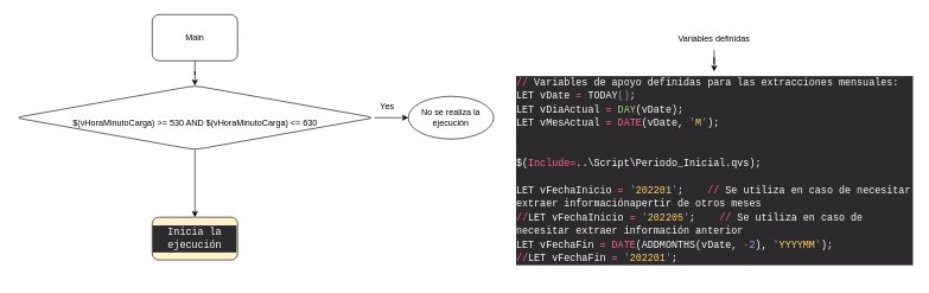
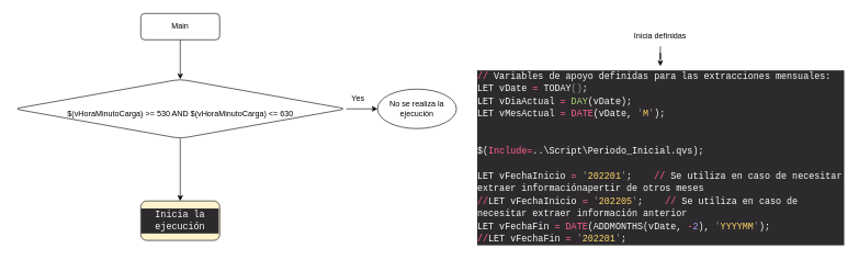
  <mxCell id="0" />
  <mxCell id="1" parent="0" />
  <mxCell id="2" value="" style="edgeStyle=orthogonalEdgeStyle;rounded=0;orthogonalLoop=1;jettySize=auto;html=1;" edge="1" parent="1" source="3" target="6"><mxGeometry relative="1" as="geometry" /></mxCell>
- <mxCell id="3" value="Main" style="rounded=1;whiteSpace=wrap;html=1;fontSize=12;glass=0;strokeWidth=1;shadow=0;" parent="1" vertex="1"><mxGeometry x="213" y="20" width="120" height="65" as="geometry" /></mxCell>
+ <mxCell id="3" value="Main" style="rounded=1;whiteSpace=wrap;html=1;fontSize=12;glass=0;strokeWidth=1;shadow=0;" parent="1" vertex="1"><mxGeometry x="213" y="20" width="120" height="40" as="geometry" /></mxCell>
  <mxCell id="4" value="" style="edgeStyle=orthogonalEdgeStyle;rounded=0;orthogonalLoop=1;jettySize=auto;html=1;" edge="1" parent="1" source="6" target="10"><mxGeometry relative="1" as="geometry" /></mxCell>
  <mxCell id="5" value="" style="edgeStyle=orthogonalEdgeStyle;rounded=0;orthogonalLoop=1;jettySize=auto;html=1;" edge="1" parent="1" source="6" target="12"><mxGeometry relative="1" as="geometry" /></mxCell>
  <mxCell id="6" value="&lt;div&gt;&lt;br&gt;&lt;/div&gt;&lt;div&gt;$(vHoraMinutoCarga) &amp;gt;= 530 AND $(vHoraMinutoCarga) &amp;lt;= 630&lt;/div&gt;" style="rhombus;whiteSpace=wrap;html=1;rounded=1;glass=0;strokeWidth=1;shadow=0;" vertex="1" parent="1"><mxGeometry x="20.5" y="120" width="505" height="90" as="geometry" /></mxCell>
  <mxCell id="7" value="&lt;div style=&quot;color: rgb(252, 252, 250); background-color: rgb(45, 42, 46); font-family: Consolas, &amp;quot;Courier New&amp;quot;, monospace; font-weight: normal; font-size: 14px; line-height: 19px;&quot;&gt;&lt;div&gt;&lt;span style=&quot;color: #ff6188;&quot;&gt;//&lt;/span&gt;&lt;span style=&quot;color: #fcfcfa;&quot;&gt; Variables de apoyo definidas para las extracciones mensuales: &lt;/span&gt;&lt;/div&gt;&lt;div&gt;&lt;span style=&quot;color: #fcfcfa;&quot;&gt;LET vDate &lt;/span&gt;&lt;span style=&quot;color: #ff6188;&quot;&gt;=&lt;/span&gt;&lt;span style=&quot;color: #fcfcfa;&quot;&gt; TODAY&lt;/span&gt;&lt;span style=&quot;color: #939293;&quot;&gt;()&lt;/span&gt;&lt;span style=&quot;color: #fcfcfa;&quot;&gt;;&lt;/span&gt;&lt;/div&gt;&lt;div&gt;&lt;span style=&quot;color: #fcfcfa;&quot;&gt;LET vDiaActual &lt;/span&gt;&lt;span style=&quot;color: #ff6188;&quot;&gt;=&lt;/span&gt;&lt;span style=&quot;color: #fcfcfa;&quot;&gt; &lt;/span&gt;&lt;span style=&quot;color: #a9dc76;&quot;&gt;DAY&lt;/span&gt;&lt;span style=&quot;color: #fcfcfa;&quot;&gt;(vDate);&lt;/span&gt;&lt;/div&gt;&lt;div&gt;&lt;span style=&quot;color: #fcfcfa;&quot;&gt;LET vMesActual &lt;/span&gt;&lt;span style=&quot;color: #ff6188;&quot;&gt;=&lt;/span&gt;&lt;span style=&quot;color: #fcfcfa;&quot;&gt; &lt;/span&gt;&lt;span style=&quot;color: #ff6188;&quot;&gt;DATE&lt;/span&gt;&lt;span style=&quot;color: #fcfcfa;&quot;&gt;(vDate, &lt;/span&gt;&lt;span style=&quot;color: #939293;&quot;&gt;'&lt;/span&gt;&lt;span style=&quot;color: #ffd866;&quot;&gt;M&lt;/span&gt;&lt;span style=&quot;color: #939293;&quot;&gt;'&lt;/span&gt;&lt;span style=&quot;color: #fcfcfa;&quot;&gt;);&lt;/span&gt;&lt;/div&gt;&lt;br&gt;&lt;br&gt;&lt;div&gt;&lt;span style=&quot;color: #fcfcfa;&quot;&gt;$(&lt;/span&gt;&lt;span style=&quot;color: #ff6188;&quot;&gt;Include=&lt;/span&gt;&lt;span style=&quot;color: #fcfcfa;&quot;&gt;..\Script\Periodo_Inicial.qvs); &lt;/span&gt;&lt;/div&gt;&lt;br&gt;&lt;div&gt;&lt;span style=&quot;color: #fcfcfa;&quot;&gt;LET vFechaInicio &lt;/span&gt;&lt;span style=&quot;color: #ff6188;&quot;&gt;=&lt;/span&gt;&lt;span style=&quot;color: #fcfcfa;&quot;&gt; &lt;/span&gt;&lt;span style=&quot;color: #939293;&quot;&gt;'&lt;/span&gt;&lt;span style=&quot;color: #ffd866;&quot;&gt;202201&lt;/span&gt;&lt;span style=&quot;color: #939293;&quot;&gt;'&lt;/span&gt;&lt;span style=&quot;color: #fcfcfa;&quot;&gt;; &amp;nbsp; &amp;nbsp;&lt;/span&gt;&lt;span style=&quot;color: #ff6188;&quot;&gt;//&lt;/span&gt;&lt;span style=&quot;color: #fcfcfa;&quot;&gt; Se utiliza en caso de necesitar extraer informaciónapertir de otros meses&lt;/span&gt;&lt;/div&gt;&lt;div&gt;&lt;span style=&quot;color: #ff6188;&quot;&gt;//&lt;/span&gt;&lt;span style=&quot;color: #fcfcfa;&quot;&gt;LET vFechaInicio &lt;/span&gt;&lt;span style=&quot;color: #ff6188;&quot;&gt;=&lt;/span&gt;&lt;span style=&quot;color: #fcfcfa;&quot;&gt; &lt;/span&gt;&lt;span style=&quot;color: #939293;&quot;&gt;'&lt;/span&gt;&lt;span style=&quot;color: #ffd866;&quot;&gt;202205&lt;/span&gt;&lt;span style=&quot;color: #939293;&quot;&gt;'&lt;/span&gt;&lt;span style=&quot;color: #fcfcfa;&quot;&gt;; &amp;nbsp; &amp;nbsp;&lt;/span&gt;&lt;span style=&quot;color: #ff6188;&quot;&gt;//&lt;/span&gt;&lt;span style=&quot;color: #fcfcfa;&quot;&gt; Se utiliza en caso de necesitar extraer información anterior&lt;/span&gt;&lt;/div&gt;&lt;div&gt;&lt;span style=&quot;color: #fcfcfa;&quot;&gt;LET vFechaFin &lt;/span&gt;&lt;span style=&quot;color: #ff6188;&quot;&gt;=&lt;/span&gt;&lt;span style=&quot;color: #fcfcfa;&quot;&gt; &lt;/span&gt;&lt;span style=&quot;color: #ff6188;&quot;&gt;DATE&lt;/span&gt;&lt;span style=&quot;color: #fcfcfa;&quot;&gt;(ADDMONTHS(vDate, &lt;/span&gt;&lt;span style=&quot;color: #ff6188;&quot;&gt;-&lt;/span&gt;&lt;span style=&quot;color: #ab9df2;&quot;&gt;2&lt;/span&gt;&lt;span style=&quot;color: #fcfcfa;&quot;&gt;), &lt;/span&gt;&lt;span style=&quot;color: #939293;&quot;&gt;'&lt;/span&gt;&lt;span style=&quot;color: #ffd866;&quot;&gt;YYYYMM&lt;/span&gt;&lt;span style=&quot;color: #939293;&quot;&gt;'&lt;/span&gt;&lt;span style=&quot;color: #fcfcfa;&quot;&gt;); &amp;nbsp; &lt;/span&gt;&lt;/div&gt;&lt;div&gt;&lt;span style=&quot;color: #ff6188;&quot;&gt;//&lt;/span&gt;&lt;span style=&quot;color: #fcfcfa;&quot;&gt;LET vFechaFin &lt;/span&gt;&lt;span style=&quot;color: #ff6188;&quot;&gt;=&lt;/span&gt;&lt;span style=&quot;color: #fcfcfa;&quot;&gt; &lt;/span&gt;&lt;span style=&quot;color: #939293;&quot;&gt;'&lt;/span&gt;&lt;span style=&quot;color: #ffd866;&quot;&gt;202201&lt;/span&gt;&lt;span style=&quot;color: #939293;&quot;&gt;'&lt;/span&gt;&lt;span style=&quot;color: #fcfcfa;&quot;&gt;; &lt;/span&gt;&lt;/div&gt;&lt;/div&gt;" style="text;whiteSpace=wrap;html=1;" vertex="1" parent="1"><mxGeometry x="723" y="100" width="560" height="290" as="geometry" /></mxCell>
  <mxCell id="8" value="" style="edgeStyle=orthogonalEdgeStyle;rounded=0;orthogonalLoop=1;jettySize=auto;html=1;" edge="1" parent="1" source="9" target="7"><mxGeometry relative="1" as="geometry" /></mxCell>
- <mxCell id="9" value="Variables definidas" style="text;html=1;strokeColor=none;fillColor=none;align=center;verticalAlign=middle;whiteSpace=wrap;rounded=0;" vertex="1" parent="1"><mxGeometry x="923" y="40" width="160" height="30" as="geometry" /></mxCell>
+ <mxCell id="9" value="Inicia definidas" style="text;html=1;strokeColor=none;fillColor=none;align=center;verticalAlign=middle;whiteSpace=wrap;rounded=0;" vertex="1" parent="1"><mxGeometry x="923" y="40" width="160" height="30" as="geometry" /></mxCell>
  <mxCell id="10" value="No se realiza la ejecución" style="ellipse;whiteSpace=wrap;html=1;glass=0;strokeWidth=1;shadow=0;" vertex="1" parent="1"><mxGeometry x="573" y="135" width="120" height="60" as="geometry" /></mxCell>
  <mxCell id="11" value="Yes" style="text;html=1;align=center;verticalAlign=middle;resizable=0;points=[];autosize=1;strokeColor=none;fillColor=none;" vertex="1" parent="1"><mxGeometry x="523" y="135" width="40" height="30" as="geometry" /></mxCell>
  <mxCell id="12" value="&lt;div style=&quot;color: rgb(252, 252, 250); background-color: rgb(45, 42, 46); font-family: Consolas, &amp;quot;Courier New&amp;quot;, monospace; font-size: 14px; line-height: 19px;&quot;&gt;Inicia la ejecución&lt;/div&gt;" style="whiteSpace=wrap;html=1;rounded=1;glass=0;strokeWidth=1;shadow=0;fillColor=#fff2cc;" vertex="1" parent="1"><mxGeometry x="213" y="305" width="120" height="60" as="geometry" /></mxCell>
